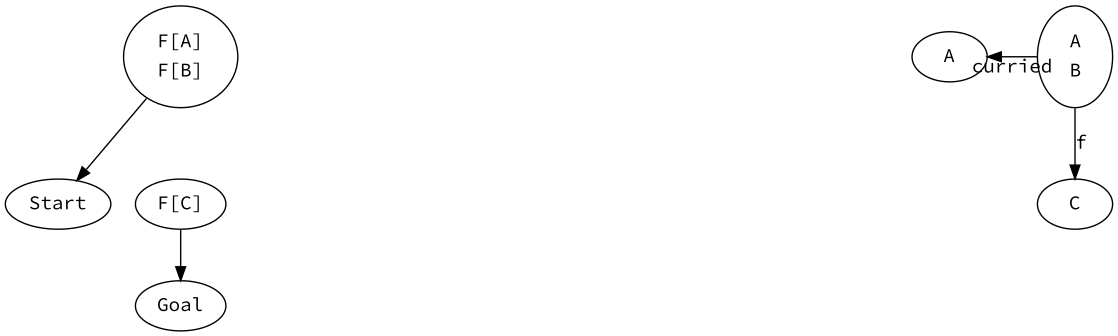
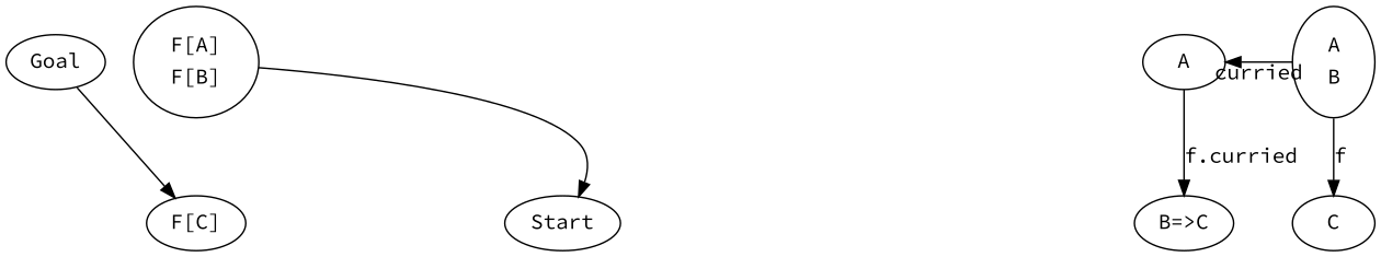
  digraph {
    fontname="Source Code Pro"
    node [fontname="Source Code Pro"]
    edge [fontname="Source Code Pro" style=invis]
    n1 [group=1 label=<<table border='0' cellborder='0'><tr><td>F[A]</td></tr><tr><td>F[B]</td></tr></table>>]
    n2 [group=3 label="F[A]" style=invis]
    n3 [group=5 label=<<table border='0' cellborder='0'><tr><td>A</td></tr><tr><td>B</td></tr></table>>]
    n4 [group=4 label=A]
    n5 [group=1 label="F[C]"]
    n6 [group=2 label="F[B]=>F[C]" style=invis]
    C [group=5]
+   n8 [group=4 label="B=>C"]
    n9 [group=3 label="F[B=>C]" style=invis]
    Start
    Goal
    subgraph sub_1 {
      rank=same
      n1
      n2
      n3
      n4
    }
    subgraph sub_2 {
      rank=same
      n5
      n6
      C
+     n8
      n9
    }
    n1 -> n2 [dir=back xlabel=uncurried]
    n1 -> n5 [label="uncurried(f.curried.lift⨾split)"]
    n1 -> Start [style=""]
    n2 -> n4 [dir=back xlabel=lift]
    n2 -> n6 [label="f.curried.lift⨾split"]
    n2 -> n9 [label="f.curried.lift"]
    n3 -> C [label=f style=""]
    n4 -> n3 [dir=back xlabel=curried style=""]
+   n4 -> n8 [label="f.curried" style=""]
    n5 -> n6 [dir=back xlabel=uncurried]
-   n5 -> Goal [style=""]
+   Goal -> n5 [style=""]
    n6 -> n9 [dir=back xlabel=split]
+   n9 -> n8 [dir=back xlabel=lift]
  }
